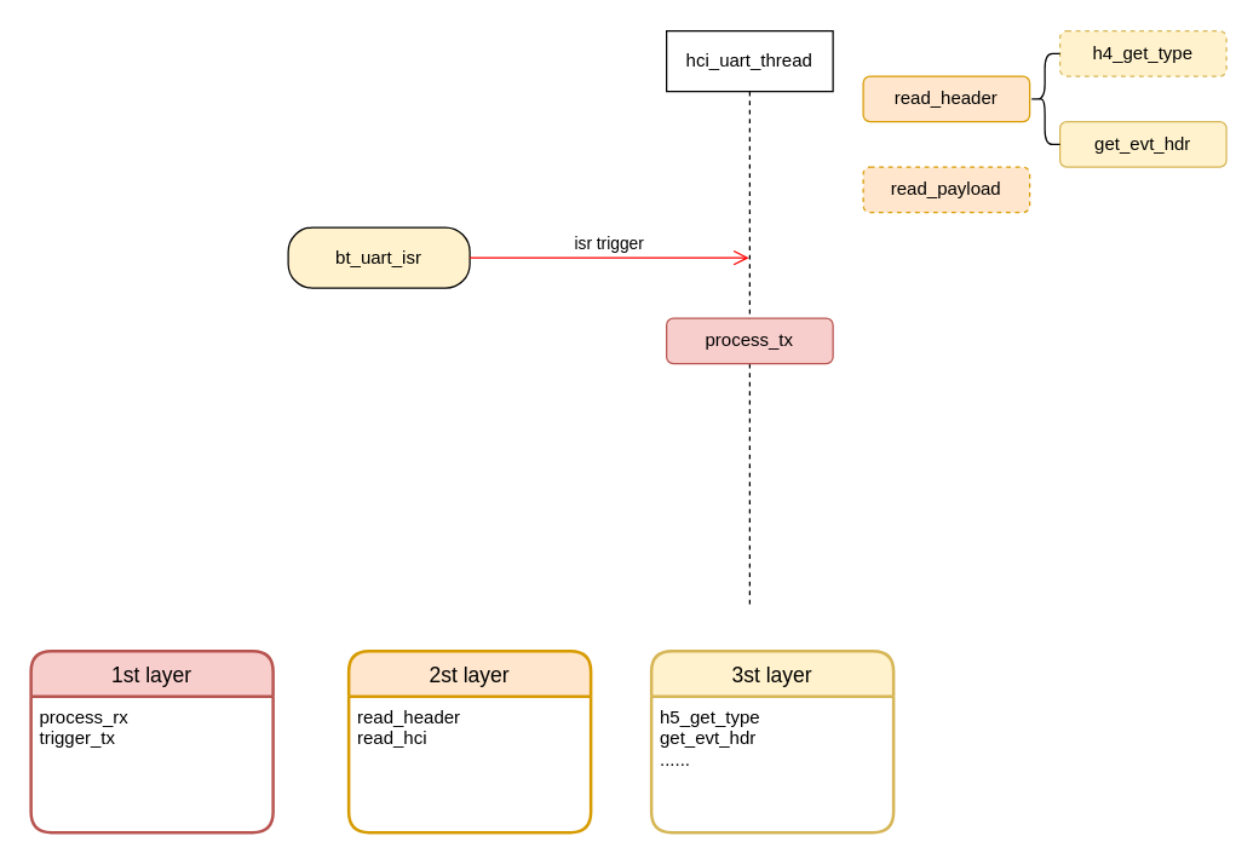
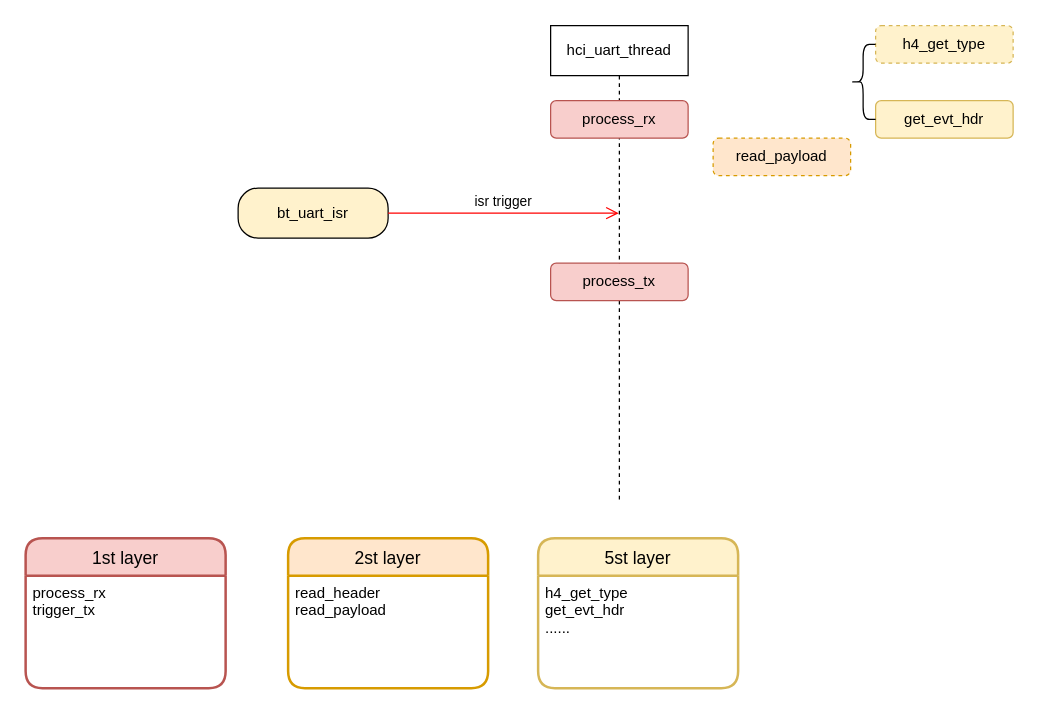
  <mxCell id="0" />
  <mxCell id="1" parent="0" />
  <mxCell id="2" value="hci_uart_thread" style="shape=umlLifeline;perimeter=lifelinePerimeter;whiteSpace=wrap;html=1;container=1;collapsible=0;recursiveResize=0;outlineConnect=0;" vertex="1" parent="1"><mxGeometry x="440" y="20" width="110" height="380" as="geometry" /></mxCell>
+ <mxCell id="3" value="process_rx" style="rounded=1;whiteSpace=wrap;html=1;fillColor=#f8cecc;strokeColor=#b85450;" vertex="1" parent="2"><mxGeometry y="60" width="110" height="30" as="geometry" /></mxCell>
  <mxCell id="4" value="process_tx" style="rounded=1;whiteSpace=wrap;html=1;fillColor=#f8cecc;strokeColor=#b85450;" vertex="1" parent="2"><mxGeometry y="190" width="110" height="30" as="geometry" /></mxCell>
  <mxCell id="5" value="bt_uart_isr" style="rounded=1;whiteSpace=wrap;html=1;arcSize=40;fillColor=#fff2cc;" vertex="1" parent="1"><mxGeometry x="190" y="150" width="120" height="40" as="geometry" /></mxCell>
  <mxCell id="6" value="isr trigger" style="edgeStyle=orthogonalEdgeStyle;html=1;verticalAlign=bottom;endArrow=open;endSize=8;strokeColor=#ff0000;rounded=0;" edge="1" source="5" parent="1" target="2"><mxGeometry relative="1" as="geometry"><mxPoint x="180" y="200" as="targetPoint" /><Array as="points"><mxPoint x="430" y="170" /><mxPoint x="430" y="170" /></Array></mxGeometry></mxCell>
  <mxCell id="7" value="1st layer" style="swimlane;childLayout=stackLayout;horizontal=1;startSize=30;horizontalStack=0;rounded=1;fontSize=14;fontStyle=0;strokeWidth=2;resizeParent=0;resizeLast=1;shadow=0;dashed=0;align=center;fillColor=#f8cecc;strokeColor=#b85450;" vertex="1" parent="1"><mxGeometry x="20" y="430" width="160" height="120" as="geometry" /></mxCell>
  <mxCell id="8" value="process_rx&#10;trigger_tx" style="align=left;strokeColor=none;fillColor=none;spacingLeft=4;fontSize=12;verticalAlign=top;resizable=0;rotatable=0;part=1;" vertex="1" parent="7"><mxGeometry y="30" width="160" height="90" as="geometry" /></mxCell>
- <mxCell id="9" value="3st layer" style="swimlane;childLayout=stackLayout;horizontal=1;startSize=30;horizontalStack=0;rounded=1;fontSize=14;fontStyle=0;strokeWidth=2;resizeParent=0;resizeLast=1;shadow=0;dashed=0;align=center;fillColor=#fff2cc;strokeColor=#d6b656;" vertex="1" parent="1"><mxGeometry x="430" y="430" width="160" height="120" as="geometry" /></mxCell>
- <mxCell id="10" value="h5_get_type&#10;get_evt_hdr&#10;......" style="align=left;strokeColor=none;fillColor=none;spacingLeft=4;fontSize=12;verticalAlign=top;resizable=0;rotatable=0;part=1;" vertex="1" parent="9"><mxGeometry y="30" width="160" height="90" as="geometry" /></mxCell>
+ <mxCell id="9" value="5st layer" style="swimlane;childLayout=stackLayout;horizontal=1;startSize=30;horizontalStack=0;rounded=1;fontSize=14;fontStyle=0;strokeWidth=2;resizeParent=0;resizeLast=1;shadow=0;dashed=0;align=center;fillColor=#fff2cc;strokeColor=#d6b656;" vertex="1" parent="1"><mxGeometry x="430" y="430" width="160" height="120" as="geometry" /></mxCell>
+ <mxCell id="10" value="h4_get_type&#10;get_evt_hdr&#10;......" style="align=left;strokeColor=none;fillColor=none;spacingLeft=4;fontSize=12;verticalAlign=top;resizable=0;rotatable=0;part=1;" vertex="1" parent="9"><mxGeometry y="30" width="160" height="90" as="geometry" /></mxCell>
  <mxCell id="11" value="2st layer" style="swimlane;childLayout=stackLayout;horizontal=1;startSize=30;horizontalStack=0;rounded=1;fontSize=14;fontStyle=0;strokeWidth=2;resizeParent=0;resizeLast=1;shadow=0;dashed=0;align=center;fillColor=#ffe6cc;strokeColor=#d79b00;" vertex="1" parent="1"><mxGeometry x="230" y="430" width="160" height="120" as="geometry" /></mxCell>
- <mxCell id="12" value="read_header&#10;read_hci&#10;" style="align=left;strokeColor=none;fillColor=none;spacingLeft=4;fontSize=12;verticalAlign=top;resizable=0;rotatable=0;part=1;" vertex="1" parent="11"><mxGeometry y="30" width="160" height="90" as="geometry" /></mxCell>
- <mxCell id="13" value="&lt;span style=&quot;text-align: left;&quot;&gt;read_header&lt;/span&gt;" style="rounded=1;whiteSpace=wrap;html=1;fillColor=#ffe6cc;strokeColor=#d79b00;" vertex="1" parent="1"><mxGeometry x="570" y="50" width="110" height="30" as="geometry" /></mxCell>
+ <mxCell id="12" value="read_header&#10;read_payload&#10;" style="align=left;strokeColor=none;fillColor=none;spacingLeft=4;fontSize=12;verticalAlign=top;resizable=0;rotatable=0;part=1;" vertex="1" parent="11"><mxGeometry y="30" width="160" height="90" as="geometry" /></mxCell>
  <mxCell id="14" value="&lt;span style=&quot;text-align: left;&quot;&gt;read_payload&lt;/span&gt;" style="rounded=1;whiteSpace=wrap;html=1;fillColor=#ffe6cc;strokeColor=#d79b00;dashed=1;" vertex="1" parent="1"><mxGeometry x="570" y="110" width="110" height="30" as="geometry" /></mxCell>
  <mxCell id="15" value="&lt;span style=&quot;text-align: left;&quot;&gt;h4_get_type&lt;/span&gt;" style="rounded=1;whiteSpace=wrap;html=1;fillColor=#fff2cc;strokeColor=#d6b656;dashed=1;" vertex="1" parent="1"><mxGeometry x="700" y="20" width="110" height="30" as="geometry" /></mxCell>
  <mxCell id="16" value="&lt;span style=&quot;text-align: left;&quot;&gt;get_evt_hdr&lt;/span&gt;" style="rounded=1;whiteSpace=wrap;html=1;fillColor=#fff2cc;strokeColor=#d6b656;" vertex="1" parent="1"><mxGeometry x="700" y="80" width="110" height="30" as="geometry" /></mxCell>
  <mxCell id="17" value="" style="shape=curlyBracket;whiteSpace=wrap;html=1;rounded=1;labelPosition=left;verticalLabelPosition=middle;align=right;verticalAlign=middle;fillColor=#FFFFF3;" vertex="1" parent="1"><mxGeometry x="680" y="35" width="20" height="60" as="geometry" /></mxCell>
